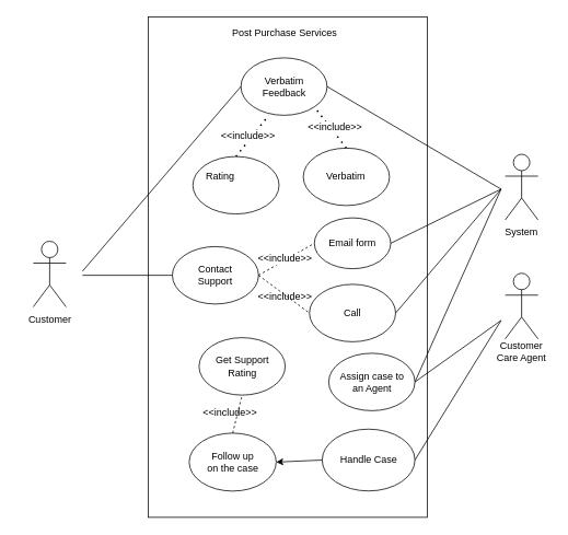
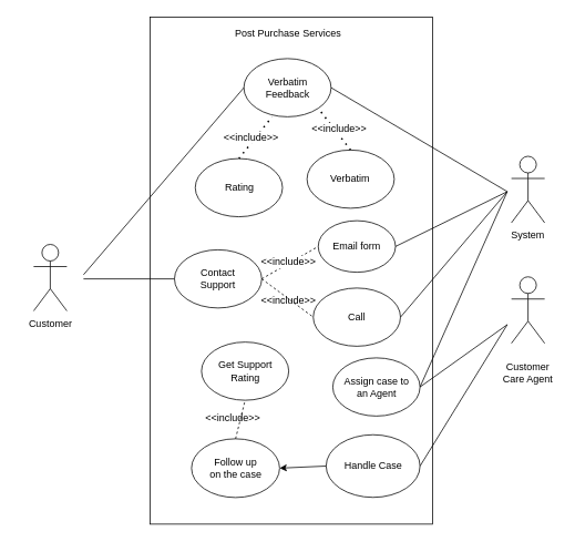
  <mxCell id="0" />
  <mxCell id="1" parent="0" />
  <mxCell id="2" value="" style="rounded=0;whiteSpace=wrap;html=1;fillColor=none;" vertex="1" parent="1"><mxGeometry x="180" y="20" width="340" height="610" as="geometry" /></mxCell>
  <mxCell id="3" value="Actor" style="shape=umlActor;verticalLabelPosition=bottom;verticalAlign=top;outlineConnect=0;html=1;horizontal=1;fontColor=none;noLabel=1;" vertex="1" parent="1"><mxGeometry x="40" y="293.5" width="40" height="80" as="geometry" /></mxCell>
  <mxCell id="4" value="Customer" style="text;html=1;align=center;verticalAlign=middle;resizable=0;points=[];autosize=1;strokeColor=none;fillColor=none;" vertex="1" parent="1"><mxGeometry x="20" y="373.5" width="80" height="30" as="geometry" /></mxCell>
  <mxCell id="5" value="" style="ellipse;whiteSpace=wrap;html=1;" vertex="1" parent="1"><mxGeometry x="293" y="70" width="105" height="70" as="geometry" /></mxCell>
  <mxCell id="6" value="Verbatim Feedback" style="text;html=1;strokeColor=none;fillColor=none;align=center;verticalAlign=middle;whiteSpace=wrap;rounded=0;" vertex="1" parent="1"><mxGeometry x="305.5" y="85" width="80" height="40" as="geometry" /></mxCell>
  <mxCell id="7" value="Actor" style="shape=umlActor;verticalLabelPosition=bottom;verticalAlign=top;html=1;outlineConnect=0;fontColor=none;noLabel=1;" vertex="1" parent="1"><mxGeometry x="615" y="187.5" width="40" height="80" as="geometry" /></mxCell>
  <mxCell id="8" value="System" style="text;html=1;strokeColor=none;fillColor=none;align=center;verticalAlign=middle;whiteSpace=wrap;rounded=0;" vertex="1" parent="1"><mxGeometry x="605" y="267.5" width="60" height="30" as="geometry" /></mxCell>
  <mxCell id="9" value="" style="endArrow=none;html=1;rounded=0;entryX=0;entryY=0.5;entryDx=0;entryDy=0;" edge="1" parent="1" target="5"><mxGeometry width="50" height="50" relative="1" as="geometry"><mxPoint x="100" y="330" as="sourcePoint" /><mxPoint x="140" y="100" as="targetPoint" /><Array as="points" /></mxGeometry></mxCell>
  <mxCell id="10" value="" style="endArrow=none;html=1;rounded=0;exitX=1;exitY=0.5;exitDx=0;exitDy=0;" edge="1" parent="1" source="5"><mxGeometry width="50" height="50" relative="1" as="geometry"><mxPoint x="552.5" y="105" as="sourcePoint" /><mxPoint x="610" y="230" as="targetPoint" /></mxGeometry></mxCell>
  <mxCell id="11" value="" style="ellipse;whiteSpace=wrap;html=1;" vertex="1" parent="1"><mxGeometry x="234.5" y="190.25" width="105" height="70" as="geometry" /></mxCell>
- <mxCell id="12" value="Rating" style="text;html=1;strokeColor=none;fillColor=none;align=center;verticalAlign=middle;whiteSpace=wrap;rounded=0;" vertex="1" parent="1"><mxGeometry x="237.5" y="200.25" width="60" height="30" as="geometry" /></mxCell>
+ <mxCell id="12" value="Rating" style="text;html=1;strokeColor=none;fillColor=none;align=center;verticalAlign=middle;whiteSpace=wrap;rounded=0;" vertex="1" parent="1"><mxGeometry x="257.5" y="210.25" width="60" height="30" as="geometry" /></mxCell>
  <mxCell id="13" value="" style="ellipse;whiteSpace=wrap;html=1;" vertex="1" parent="1"><mxGeometry x="369" y="180" width="105" height="70" as="geometry" /></mxCell>
  <mxCell id="14" value="Verbatim" style="text;html=1;strokeColor=none;fillColor=none;align=center;verticalAlign=middle;whiteSpace=wrap;rounded=0;" vertex="1" parent="1"><mxGeometry x="378" y="193.5" width="86.02" height="43.01" as="geometry" /></mxCell>
  <mxCell id="15" value="" style="ellipse;whiteSpace=wrap;html=1;" vertex="1" parent="1"><mxGeometry x="209.5" y="300" width="105" height="70" as="geometry" /></mxCell>
  <mxCell id="16" value="Contact Support" style="text;html=1;strokeColor=none;fillColor=none;align=center;verticalAlign=middle;whiteSpace=wrap;rounded=0;" vertex="1" parent="1"><mxGeometry x="221.5" y="315" width="80" height="40" as="geometry" /></mxCell>
  <mxCell id="17" value="" style="ellipse;whiteSpace=wrap;html=1;" vertex="1" parent="1"><mxGeometry x="382.5" y="265" width="93" height="62" as="geometry" /></mxCell>
  <mxCell id="18" value="Email form" style="text;html=1;strokeColor=none;fillColor=none;align=center;verticalAlign=middle;whiteSpace=wrap;rounded=0;" vertex="1" parent="1"><mxGeometry x="399" y="281" width="60" height="30" as="geometry" /></mxCell>
  <mxCell id="19" value="" style="endArrow=none;dashed=1;html=1;rounded=0;entryX=0;entryY=0.5;entryDx=0;entryDy=0;exitX=1;exitY=0.5;exitDx=0;exitDy=0;" edge="1" parent="1" source="15" target="17"><mxGeometry width="50" height="50" relative="1" as="geometry"><mxPoint x="270.5" y="405" as="sourcePoint" /><mxPoint x="380.5" y="385" as="targetPoint" /></mxGeometry></mxCell>
  <mxCell id="20" value="" style="ellipse;whiteSpace=wrap;html=1;" vertex="1" parent="1"><mxGeometry x="376.5" y="346" width="105" height="70" as="geometry" /></mxCell>
  <mxCell id="21" value="Call" style="text;html=1;strokeColor=none;fillColor=none;align=center;verticalAlign=middle;whiteSpace=wrap;rounded=0;" vertex="1" parent="1"><mxGeometry x="384" y="358.5" width="90" height="45" as="geometry" /></mxCell>
  <mxCell id="22" value="" style="endArrow=none;html=1;rounded=0;exitX=1;exitY=0.5;exitDx=0;exitDy=0;" edge="1" parent="1" source="17"><mxGeometry width="50" height="50" relative="1" as="geometry"><mxPoint x="600" y="390" as="sourcePoint" /><mxPoint x="610" y="230" as="targetPoint" /></mxGeometry></mxCell>
  <mxCell id="23" value="" style="endArrow=none;html=1;rounded=0;exitX=1;exitY=0.5;exitDx=0;exitDy=0;" edge="1" parent="1" source="20"><mxGeometry width="50" height="50" relative="1" as="geometry"><mxPoint x="600" y="390" as="sourcePoint" /><mxPoint x="610" y="230" as="targetPoint" /></mxGeometry></mxCell>
  <mxCell id="24" value="&amp;lt;&amp;lt;include&amp;gt;&amp;gt;" style="text;html=1;strokeColor=none;fillColor=none;align=center;verticalAlign=middle;whiteSpace=wrap;rounded=0;labelBackgroundColor=default;" vertex="1" parent="1"><mxGeometry x="316.5" y="346" width="60" height="30" as="geometry" /></mxCell>
  <mxCell id="25" value="" style="endArrow=none;html=1;rounded=0;exitX=1;exitY=0.5;exitDx=0;exitDy=0;" edge="1" parent="1" source="36"><mxGeometry width="50" height="50" relative="1" as="geometry"><mxPoint x="600" y="390" as="sourcePoint" /><mxPoint x="610" y="390" as="targetPoint" /></mxGeometry></mxCell>
  <mxCell id="26" value="" style="endArrow=none;dashed=1;html=1;rounded=0;entryX=0;entryY=0.5;entryDx=0;entryDy=0;exitX=1;exitY=0.5;exitDx=0;exitDy=0;" edge="1" parent="1" source="15" target="20"><mxGeometry width="50" height="50" relative="1" as="geometry"><mxPoint x="273.5" y="510" as="sourcePoint" /><mxPoint x="337.5" y="465" as="targetPoint" /></mxGeometry></mxCell>
  <mxCell id="27" value="&amp;lt;&amp;lt;include&amp;gt;&amp;gt;" style="text;html=1;strokeColor=none;fillColor=none;align=center;verticalAlign=middle;whiteSpace=wrap;rounded=0;labelBackgroundColor=default;" vertex="1" parent="1"><mxGeometry x="316.5" y="300" width="60" height="30" as="geometry" /></mxCell>
  <mxCell id="28" value="" style="endArrow=none;html=1;rounded=0;exitX=1;exitY=0.5;exitDx=0;exitDy=0;" edge="1" parent="1" source="36"><mxGeometry width="50" height="50" relative="1" as="geometry"><mxPoint x="598" y="472.5" as="sourcePoint" /><mxPoint x="610" y="230" as="targetPoint" /></mxGeometry></mxCell>
  <mxCell id="29" value="" style="endArrow=none;dashed=1;html=1;dashPattern=1 3;strokeWidth=2;rounded=0;entryX=0;entryY=1;entryDx=0;entryDy=0;exitX=0.5;exitY=0;exitDx=0;exitDy=0;" edge="1" parent="1" source="11"><mxGeometry width="50" height="50" relative="1" as="geometry"><mxPoint x="248.5" y="180.25" as="sourcePoint" /><mxPoint x="326.877" y="139.999" as="targetPoint" /></mxGeometry></mxCell>
  <mxCell id="30" value="" style="endArrow=none;dashed=1;html=1;dashPattern=1 3;strokeWidth=2;rounded=0;entryX=1;entryY=1;entryDx=0;entryDy=0;exitX=0.5;exitY=0;exitDx=0;exitDy=0;" edge="1" parent="1" source="13" target="5"><mxGeometry width="50" height="50" relative="1" as="geometry"><mxPoint x="410" y="170" as="sourcePoint" /><mxPoint x="460" y="120" as="targetPoint" /></mxGeometry></mxCell>
  <mxCell id="31" value="&amp;lt;&amp;lt;include&amp;gt;&amp;gt;" style="text;html=1;strokeColor=none;fillColor=none;align=center;verticalAlign=middle;whiteSpace=wrap;rounded=0;labelBackgroundColor=default;" vertex="1" parent="1"><mxGeometry x="271.5" y="150.25" width="60" height="30" as="geometry" /></mxCell>
  <mxCell id="32" value="&amp;lt;&amp;lt;include&amp;gt;&amp;gt;" style="text;html=1;strokeColor=none;fillColor=none;align=center;verticalAlign=middle;whiteSpace=wrap;rounded=0;labelBackgroundColor=default;" vertex="1" parent="1"><mxGeometry x="378" y="140" width="60" height="30" as="geometry" /></mxCell>
  <mxCell id="33" value="Actor" style="shape=umlActor;verticalLabelPosition=bottom;verticalAlign=top;html=1;outlineConnect=0;fontColor=none;noLabel=1;" vertex="1" parent="1"><mxGeometry x="615" y="332.5" width="40" height="80" as="geometry" /></mxCell>
- <mxCell id="34" value="Customer Care Agent" style="text;html=1;strokeColor=none;fillColor=none;align=center;verticalAlign=middle;whiteSpace=wrap;rounded=0;" vertex="1" parent="1"><mxGeometry x="600" y="412.5" width="70" height="30" as="geometry" /></mxCell>
+ <mxCell id="34" value="Customer Care Agent" style="text;html=1;strokeColor=none;fillColor=none;align=center;verticalAlign=middle;whiteSpace=wrap;rounded=0;" vertex="1" parent="1"><mxGeometry x="600" y="432.5" width="70" height="30" as="geometry" /></mxCell>
  <mxCell id="35" value="Post Purchase Services" style="text;html=1;strokeColor=none;fillColor=none;align=center;verticalAlign=middle;whiteSpace=wrap;rounded=0;" vertex="1" parent="1"><mxGeometry x="279" y="20" width="135" height="40" as="geometry" /></mxCell>
  <mxCell id="36" value="" style="ellipse;whiteSpace=wrap;html=1;" vertex="1" parent="1"><mxGeometry x="400" y="430" width="105" height="70" as="geometry" /></mxCell>
  <mxCell id="37" value="Assign case to an Agent" style="text;html=1;strokeColor=none;fillColor=none;align=center;verticalAlign=middle;whiteSpace=wrap;rounded=0;" vertex="1" parent="1"><mxGeometry x="407.5" y="442.5" width="90" height="45" as="geometry" /></mxCell>
  <mxCell id="38" value="" style="ellipse;whiteSpace=wrap;html=1;" vertex="1" parent="1"><mxGeometry x="392" y="522.5" width="113" height="75.33" as="geometry" /></mxCell>
  <mxCell id="39" value="Handle Case" style="text;html=1;strokeColor=none;fillColor=none;align=center;verticalAlign=middle;whiteSpace=wrap;rounded=0;" vertex="1" parent="1"><mxGeometry x="408.5" y="540.16" width="80" height="40" as="geometry" /></mxCell>
  <mxCell id="40" value="" style="endArrow=none;html=1;rounded=0;exitX=1;exitY=0.5;exitDx=0;exitDy=0;" edge="1" parent="1" source="38"><mxGeometry width="50" height="50" relative="1" as="geometry"><mxPoint x="580" y="550" as="sourcePoint" /><mxPoint x="610" y="390" as="targetPoint" /></mxGeometry></mxCell>
  <mxCell id="41" value="" style="endArrow=none;html=1;rounded=0;exitX=0;exitY=0.5;exitDx=0;exitDy=0;" edge="1" parent="1" source="15"><mxGeometry width="50" height="50" relative="1" as="geometry"><mxPoint x="90" y="330" as="sourcePoint" /><mxPoint x="100" y="335" as="targetPoint" /></mxGeometry></mxCell>
  <mxCell id="42" value="" style="ellipse;whiteSpace=wrap;html=1;" vertex="1" parent="1"><mxGeometry x="230" y="527.33" width="106" height="70.67" as="geometry" /></mxCell>
  <mxCell id="43" value="Follow up on the case" style="text;html=1;strokeColor=none;fillColor=none;align=center;verticalAlign=middle;whiteSpace=wrap;rounded=0;" vertex="1" parent="1"><mxGeometry x="249.5" y="546.66" width="67" height="32" as="geometry" /></mxCell>
  <mxCell id="44" value="" style="endArrow=classic;html=1;rounded=0;exitX=0;exitY=0.5;exitDx=0;exitDy=0;entryX=1;entryY=0.5;entryDx=0;entryDy=0;" edge="1" parent="1" source="38" target="42"><mxGeometry width="50" height="50" relative="1" as="geometry"><mxPoint x="320" y="510" as="sourcePoint" /><mxPoint x="370" y="460" as="targetPoint" /></mxGeometry></mxCell>
  <mxCell id="45" value="" style="ellipse;whiteSpace=wrap;html=1;" vertex="1" parent="1"><mxGeometry x="242" y="411" width="105" height="70" as="geometry" /></mxCell>
  <mxCell id="46" value="Get Support Rating" style="text;html=1;strokeColor=none;fillColor=none;align=center;verticalAlign=middle;whiteSpace=wrap;rounded=0;" vertex="1" parent="1"><mxGeometry x="249.5" y="423.5" width="90" height="45" as="geometry" /></mxCell>
  <mxCell id="47" value="&amp;lt;&amp;lt;include&amp;gt;&amp;gt;" style="text;html=1;strokeColor=none;fillColor=none;align=center;verticalAlign=middle;whiteSpace=wrap;rounded=0;labelBackgroundColor=default;" vertex="1" parent="1"><mxGeometry x="249.5" y="487.5" width="60" height="30" as="geometry" /></mxCell>
  <mxCell id="48" value="" style="endArrow=none;dashed=1;html=1;rounded=0;entryX=0.5;entryY=1;entryDx=0;entryDy=0;exitX=0.5;exitY=0;exitDx=0;exitDy=0;" edge="1" target="45" parent="1" source="42"><mxGeometry width="50" height="50" relative="1" as="geometry"><mxPoint x="179.5" y="400" as="sourcePoint" /><mxPoint x="203" y="530" as="targetPoint" /></mxGeometry></mxCell>
